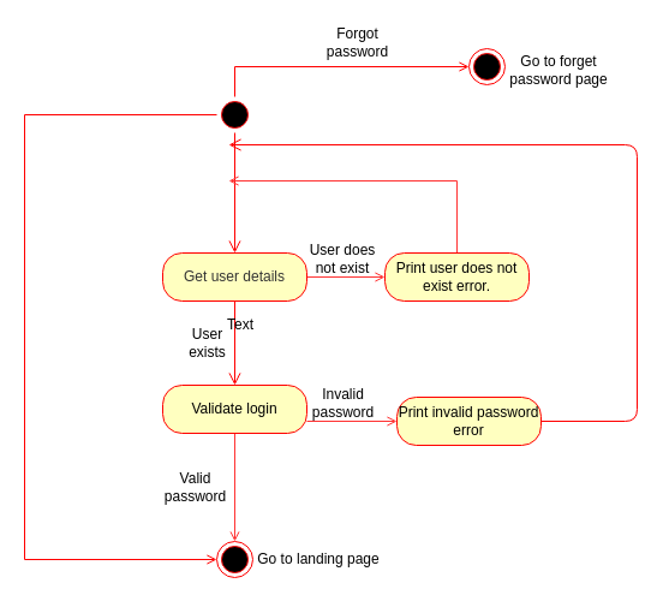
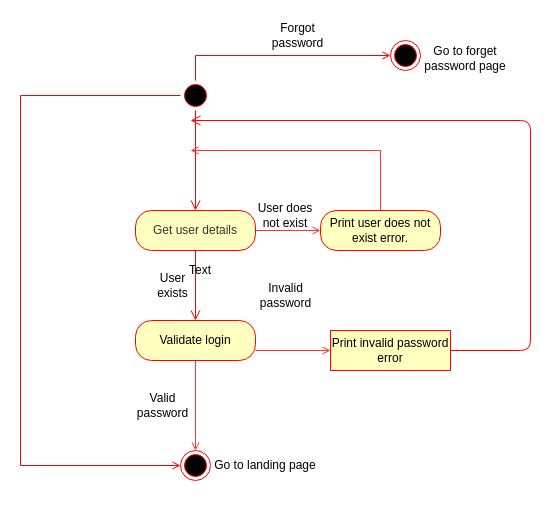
  <mxCell id="0" />
  <mxCell id="1" parent="0" />
  <mxCell id="2" style="edgeStyle=orthogonalEdgeStyle;rounded=0;orthogonalLoop=1;jettySize=auto;html=1;entryX=0;entryY=0.5;entryDx=0;entryDy=0;endArrow=open;endFill=0;strokeColor=#FF0000;" edge="1" parent="1" source="4" target="22"><mxGeometry relative="1" as="geometry"><Array as="points"><mxPoint x="195" y="55" /></Array></mxGeometry></mxCell>
  <mxCell id="3" style="edgeStyle=orthogonalEdgeStyle;rounded=0;orthogonalLoop=1;jettySize=auto;html=1;endArrow=open;endFill=0;strokeColor=#FF0000;entryX=0;entryY=0.5;entryDx=0;entryDy=0;" edge="1" parent="1" source="4" target="16"><mxGeometry relative="1" as="geometry"><mxPoint x="10" y="95" as="targetPoint" /><Array as="points"><mxPoint x="20" y="95" /><mxPoint x="20" y="465" /></Array></mxGeometry></mxCell>
  <mxCell id="4" value="" style="ellipse;html=1;shape=startState;fillColor=#000000;strokeColor=#ff0000;" parent="1" vertex="1"><mxGeometry x="180" y="80" width="30" height="30" as="geometry" /></mxCell>
  <mxCell id="5" value="" style="edgeStyle=orthogonalEdgeStyle;html=1;verticalAlign=bottom;endArrow=open;endSize=8;strokeColor=#ff0000;entryX=0.5;entryY=0;entryDx=0;entryDy=0;entryPerimeter=0;" parent="1" source="4" target="7" edge="1"><mxGeometry relative="1" as="geometry"><mxPoint x="205" y="180" as="targetPoint" /></mxGeometry></mxCell>
  <mxCell id="6" style="edgeStyle=orthogonalEdgeStyle;rounded=0;orthogonalLoop=1;jettySize=auto;html=1;entryX=0;entryY=0.5;entryDx=0;entryDy=0;endArrow=open;endFill=0;strokeColor=#FF3333;" parent="1" source="7" target="13" edge="1"><mxGeometry relative="1" as="geometry" /></mxCell>
  <mxCell id="7" value="&lt;span style=&quot;color: rgb(51 , 51 , 51)&quot;&gt;Get user details&lt;/span&gt;" style="rounded=1;whiteSpace=wrap;html=1;arcSize=40;fontColor=#000000;fillColor=#ffffc0;strokeColor=#ff0000;" parent="1" vertex="1"><mxGeometry x="135" y="210" width="120" height="40" as="geometry" /></mxCell>
  <mxCell id="8" value="" style="edgeStyle=orthogonalEdgeStyle;html=1;verticalAlign=bottom;endArrow=open;endSize=8;strokeColor=#ff0000;" parent="1" source="7" target="11" edge="1"><mxGeometry relative="1" as="geometry"><mxPoint x="205" y="330" as="targetPoint" /></mxGeometry></mxCell>
  <mxCell id="9" style="edgeStyle=orthogonalEdgeStyle;rounded=0;orthogonalLoop=1;jettySize=auto;html=1;exitX=1;exitY=0.75;exitDx=0;exitDy=0;endArrow=open;endFill=0;strokeColor=#FF3333;entryX=0;entryY=0.5;entryDx=0;entryDy=0;" parent="1" source="11" target="14" edge="1"><mxGeometry relative="1" as="geometry"><mxPoint x="400" y="350" as="targetPoint" /><Array as="points"><mxPoint x="255" y="350" /></Array></mxGeometry></mxCell>
  <mxCell id="10" style="edgeStyle=orthogonalEdgeStyle;rounded=0;orthogonalLoop=1;jettySize=auto;html=1;exitX=0.5;exitY=1;exitDx=0;exitDy=0;entryX=0.5;entryY=0;entryDx=0;entryDy=0;endArrow=open;endFill=0;strokeColor=#FF3333;" parent="1" source="11" target="16" edge="1"><mxGeometry relative="1" as="geometry" /></mxCell>
  <mxCell id="11" value="Validate login" style="rounded=1;whiteSpace=wrap;html=1;arcSize=40;fontColor=#000000;fillColor=#ffffc0;strokeColor=#ff0000;" parent="1" vertex="1"><mxGeometry x="135" y="320" width="120" height="40" as="geometry" /></mxCell>
  <mxCell id="12" style="edgeStyle=orthogonalEdgeStyle;rounded=0;orthogonalLoop=1;jettySize=auto;html=1;endArrow=open;endFill=0;strokeColor=#FF3333;" parent="1" source="13" edge="1"><mxGeometry relative="1" as="geometry"><mxPoint x="190" y="150" as="targetPoint" /><Array as="points"><mxPoint x="380" y="150" /></Array></mxGeometry></mxCell>
  <mxCell id="13" value="Print user does not exist error." style="rounded=1;whiteSpace=wrap;html=1;arcSize=40;fontColor=#000000;fillColor=#ffffc0;strokeColor=#ff0000;" parent="1" vertex="1"><mxGeometry x="320" y="210" width="120" height="40" as="geometry" /></mxCell>
- <mxCell id="14" value="Print invalid password error" style="rounded=1;whiteSpace=wrap;html=1;arcSize=40;fontColor=#000000;fillColor=#ffffc0;strokeColor=#ff0000;" parent="1" vertex="1"><mxGeometry x="330" y="330" width="120" height="40" as="geometry" /></mxCell>
+ <mxCell id="14" value="Print invalid password error" style="whiteSpace=wrap;html=1;arcSize=40;fontColor=#000000;fillColor=#ffffc0;strokeColor=#ff0000;rounded=0;" parent="1" vertex="1"><mxGeometry x="330" y="330" width="120" height="40" as="geometry" /></mxCell>
  <mxCell id="15" value="" style="edgeStyle=orthogonalEdgeStyle;html=1;verticalAlign=bottom;endArrow=open;endSize=8;strokeColor=#ff0000;" parent="1" source="14" edge="1"><mxGeometry relative="1" as="geometry"><mxPoint x="190" y="120" as="targetPoint" /><Array as="points"><mxPoint x="530" y="350" /><mxPoint x="530" y="120" /></Array></mxGeometry></mxCell>
  <mxCell id="16" value="" style="ellipse;html=1;shape=endState;fillColor=#000000;strokeColor=#ff0000;" parent="1" vertex="1"><mxGeometry x="180" y="450" width="30" height="30" as="geometry" /></mxCell>
  <mxCell id="17" value="User exists" style="text;html=1;strokeColor=none;fillColor=none;align=center;verticalAlign=middle;whiteSpace=wrap;rounded=0;fontColor=#000000;" parent="1" vertex="1"><mxGeometry x="150" y="270" width="45" height="30" as="geometry" /></mxCell>
  <mxCell id="18" value="User does not exist" style="text;html=1;strokeColor=none;fillColor=none;align=center;verticalAlign=middle;whiteSpace=wrap;rounded=0;fontColor=#000000;" parent="1" vertex="1"><mxGeometry x="250" y="200" width="70" height="30" as="geometry" /></mxCell>
  <mxCell id="19" value="Valid password" style="text;html=1;strokeColor=none;fillColor=none;align=center;verticalAlign=middle;whiteSpace=wrap;rounded=0;fontColor=#000000;" parent="1" vertex="1"><mxGeometry x="140" y="390" width="45" height="30" as="geometry" /></mxCell>
- <mxCell id="20" value="Invalid password" style="text;html=1;strokeColor=none;fillColor=none;align=center;verticalAlign=middle;whiteSpace=wrap;rounded=0;fontColor=#000000;" parent="1" vertex="1"><mxGeometry x="262.5" y="320" width="45" height="30" as="geometry" /></mxCell>
+ <mxCell id="20" value="Invalid password" style="text;html=1;strokeColor=none;fillColor=none;align=center;verticalAlign=middle;whiteSpace=wrap;rounded=0;fontColor=#000000;" parent="1" vertex="1"><mxGeometry x="262.5" y="280" width="45" height="30" as="geometry" /></mxCell>
  <mxCell id="21" value="Forgot password" style="text;html=1;strokeColor=none;fillColor=none;align=center;verticalAlign=middle;whiteSpace=wrap;rounded=0;fontColor=#000000;" vertex="1" parent="1"><mxGeometry x="275" y="20" width="45" height="30" as="geometry" /></mxCell>
  <mxCell id="22" value="" style="ellipse;html=1;shape=endState;fillColor=#000000;strokeColor=#ff0000;" vertex="1" parent="1"><mxGeometry x="390" y="40" width="30" height="30" as="geometry" /></mxCell>
  <mxCell id="23" value="Go to forget password page" style="text;html=1;strokeColor=none;fillColor=none;align=center;verticalAlign=middle;whiteSpace=wrap;rounded=0;" vertex="1" parent="1"><mxGeometry x="410" y="40" width="110" height="35" as="geometry" /></mxCell>
  <mxCell id="24" value="Text" style="text;html=1;strokeColor=none;fillColor=none;align=center;verticalAlign=middle;whiteSpace=wrap;rounded=0;" vertex="1" parent="1"><mxGeometry x="180" y="260" width="40" height="20" as="geometry" /></mxCell>
  <mxCell id="25" value="Go to landing page" style="text;html=1;strokeColor=none;fillColor=none;align=center;verticalAlign=middle;whiteSpace=wrap;rounded=0;" vertex="1" parent="1"><mxGeometry x="210" y="447.5" width="110" height="35" as="geometry" /></mxCell>
